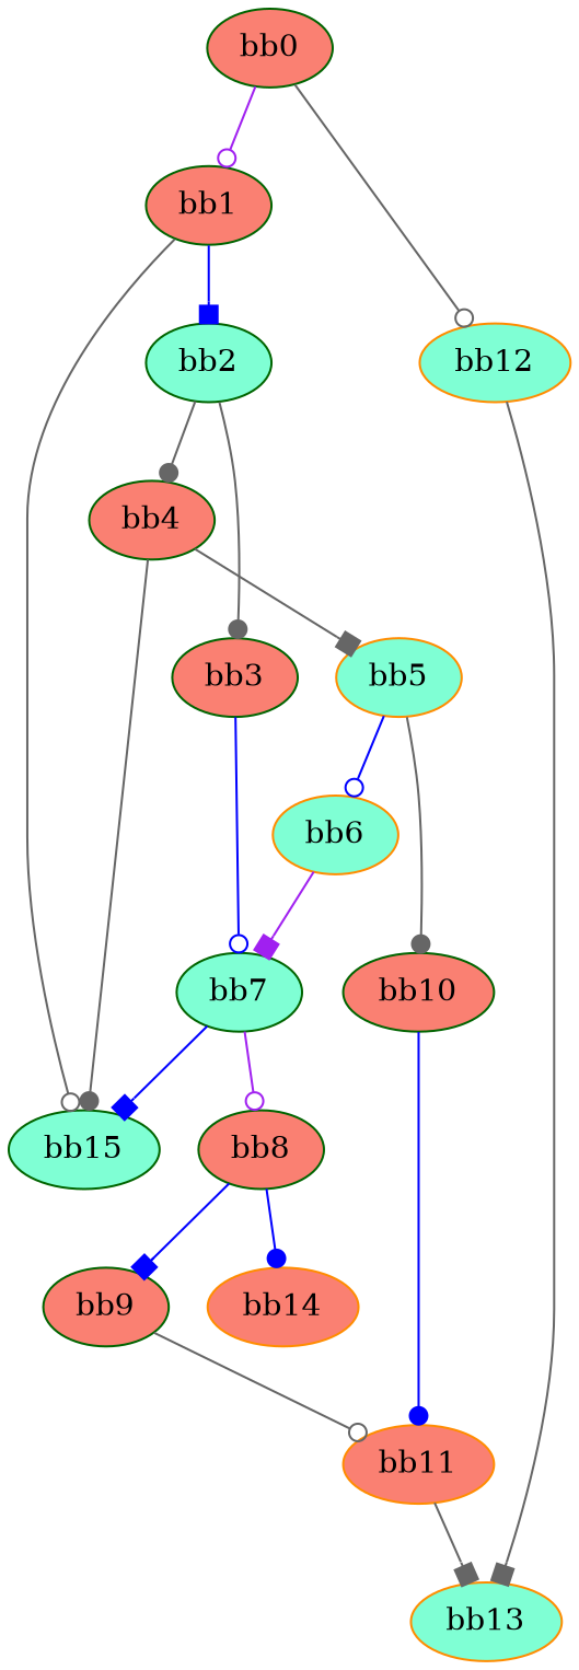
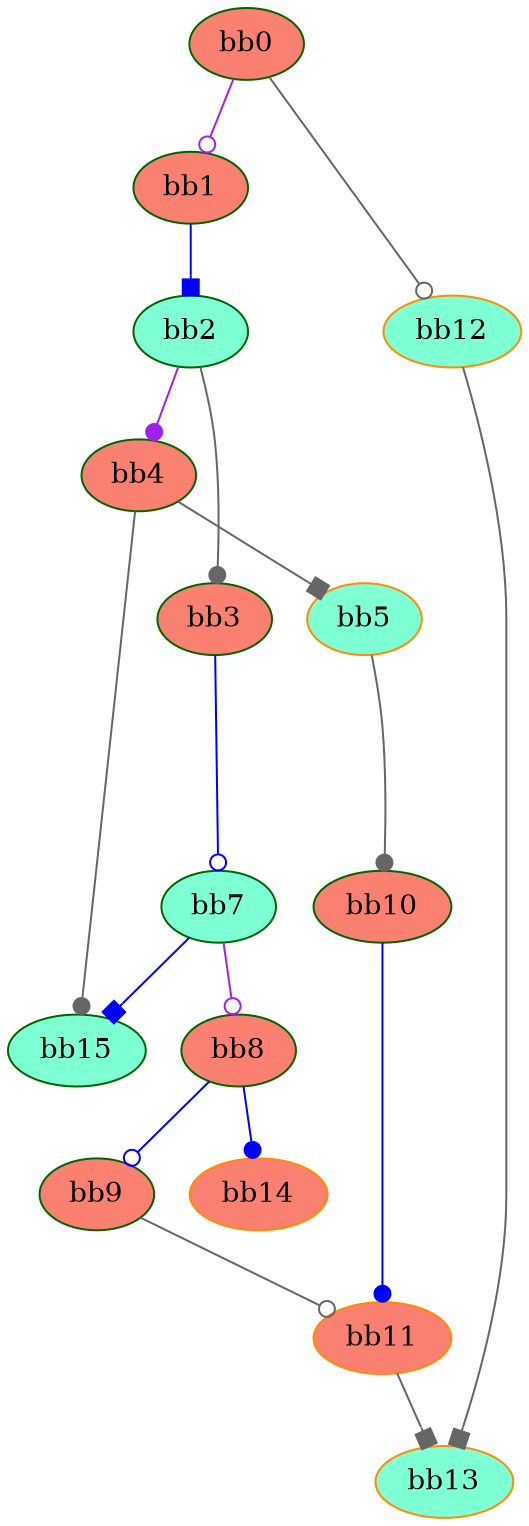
  digraph {
    node [color=darkgreen fillcolor=salmon style=filled]
    edge [arrowhead=odot color=gray40]
    n1 [label="bb0\l"]
    n2 [label="bb1\l"]
    n3 [color=darkorange fillcolor=aquamarine label="bb12\l"]
    n4 [fillcolor=aquamarine label="bb2\l"]
    n5 [fillcolor=aquamarine label="bb15\l"]
    n6 [color=darkorange fillcolor=aquamarine label="bb13\l"]
    n7 [label="bb3\l"]
    n8 [label="bb4\l"]
    n9 [fillcolor=aquamarine label="bb7\l"]
    n10 [color=darkorange fillcolor=aquamarine label="bb5\l"]
    n11 [label="bb8\l"]
-   n12 [color=darkorange fillcolor=aquamarine label="bb6\l"]
    n13 [label="bb10\l"]
    n14 [color=darkorange label="bb11\l"]
    n15 [label="bb9\l"]
    n16 [color=darkorange label="bb14\l"]
    n1 -> n2 [color=purple]
    n1 -> n3
    n2 -> n4 [arrowhead=box color=blue]
-   n2 -> n5
    n3 -> n6 [arrowhead=box]
    n4 -> n7 [arrowhead=dot]
-   n4 -> n8 [arrowhead=dot]
+   n4 -> n8 [arrowhead=dot color=purple]
    n7 -> n9 [color=blue]
    n8 -> n5 [arrowhead=dot]
    n8 -> n10 [arrowhead=box]
    n9 -> n5 [arrowhead=box color=blue]
    n9 -> n11 [color=purple]
-   n10 -> n12 [color=blue]
    n10 -> n13 [arrowhead=dot]
-   n11 -> n15 [arrowhead=box color=blue]
+   n11 -> n15 [color=blue]
    n11 -> n16 [arrowhead=dot color=blue]
-   n12 -> n9 [arrowhead=box color=purple]
    n13 -> n14 [arrowhead=dot color=blue]
    n14 -> n6 [arrowhead=box]
    n15 -> n14
  }
